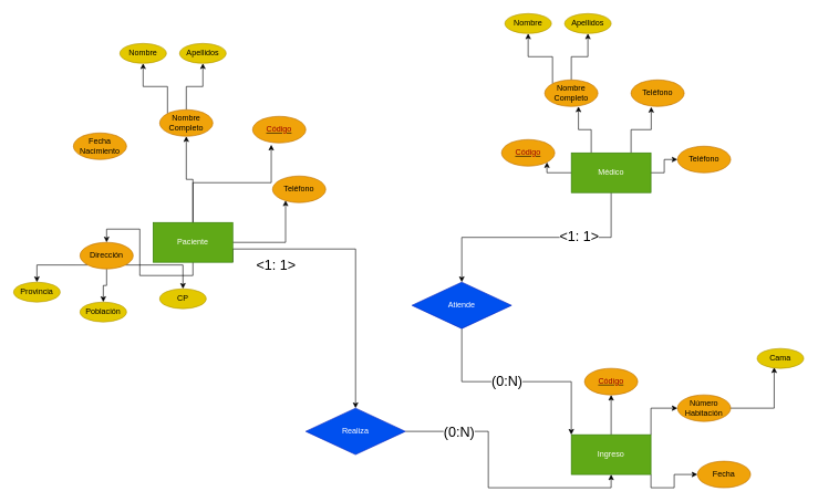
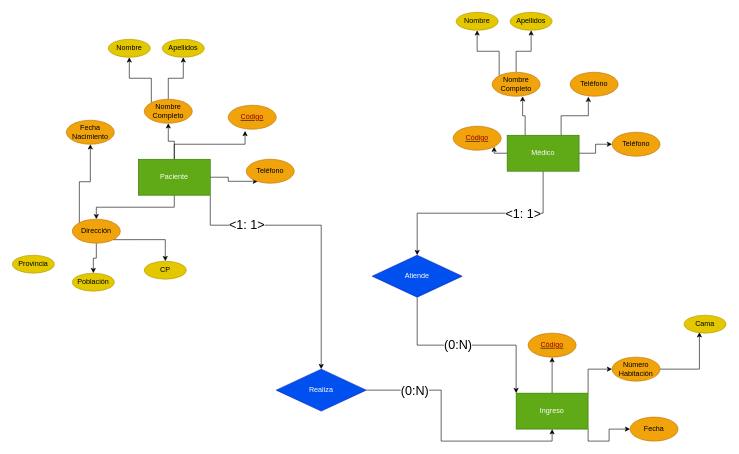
  <mxCell id="0" />
  <mxCell id="1" parent="0" />
  <mxCell id="2" style="edgeStyle=orthogonalEdgeStyle;rounded=0;orthogonalLoop=1;jettySize=auto;html=1;exitX=0.5;exitY=0;exitDx=0;exitDy=0;entryX=0.5;entryY=1;entryDx=0;entryDy=0;" edge="1" parent="1" source="8" target="11"><mxGeometry relative="1" as="geometry" /></mxCell>
  <mxCell id="3" style="edgeStyle=orthogonalEdgeStyle;rounded=0;orthogonalLoop=1;jettySize=auto;html=1;exitX=0.5;exitY=0;exitDx=0;exitDy=0;entryX=0.35;entryY=1.07;entryDx=0;entryDy=0;entryPerimeter=0;" edge="1" parent="1" source="8" target="12"><mxGeometry relative="1" as="geometry" /></mxCell>
  <mxCell id="4" style="edgeStyle=orthogonalEdgeStyle;rounded=0;orthogonalLoop=1;jettySize=auto;html=1;exitX=1;exitY=0.5;exitDx=0;exitDy=0;entryX=0.245;entryY=0.92;entryDx=0;entryDy=0;entryPerimeter=0;" edge="1" parent="1" source="8" target="14"><mxGeometry relative="1" as="geometry" /></mxCell>
  <mxCell id="5" style="edgeStyle=orthogonalEdgeStyle;rounded=0;orthogonalLoop=1;jettySize=auto;html=1;exitX=0.5;exitY=1;exitDx=0;exitDy=0;entryX=0.5;entryY=0;entryDx=0;entryDy=0;" edge="1" parent="1" source="8" target="26"><mxGeometry relative="1" as="geometry" /></mxCell>
  <mxCell id="6" style="edgeStyle=orthogonalEdgeStyle;rounded=0;orthogonalLoop=1;jettySize=auto;html=1;exitX=1;exitY=1;exitDx=0;exitDy=0;entryX=0.5;entryY=0;entryDx=0;entryDy=0;" edge="1" parent="1" source="8" target="49"><mxGeometry relative="1" as="geometry"><Array as="points"><mxPoint x="350" y="375" /><mxPoint x="535" y="375" /></Array></mxGeometry></mxCell>
  <mxCell id="7" value="&amp;lt;1: 1&amp;gt;" style="edgeLabel;html=1;align=center;verticalAlign=middle;resizable=0;points=[];fontSize=21;fontColor=#000000;labelBackgroundColor=#FFFFFF;" vertex="1" connectable="0" parent="6"><mxGeometry x="-0.894" relative="1" as="geometry"><mxPoint x="60" y="23" as="offset" /></mxGeometry></mxCell>
- <mxCell id="8" value="Paciente" style="rounded=0;whiteSpace=wrap;html=1;fillColor=#60a917;fontColor=#ffffff;strokeColor=#2D7600;" vertex="1" parent="1"><mxGeometry x="230" y="335" width="120" height="60" as="geometry" /></mxCell>
+ <mxCell id="8" value="Paciente" style="rounded=0;whiteSpace=wrap;html=1;fillColor=#60a917;fontColor=#ffffff;strokeColor=#2D7600;" vertex="1" parent="1"><mxGeometry x="230" y="265" width="120" height="60" as="geometry" /></mxCell>
  <mxCell id="9" style="edgeStyle=orthogonalEdgeStyle;rounded=0;orthogonalLoop=1;jettySize=auto;html=1;exitX=0.5;exitY=0;exitDx=0;exitDy=0;entryX=0.5;entryY=1;entryDx=0;entryDy=0;" edge="1" parent="1" source="11" target="16"><mxGeometry relative="1" as="geometry" /></mxCell>
  <mxCell id="10" style="edgeStyle=orthogonalEdgeStyle;rounded=0;orthogonalLoop=1;jettySize=auto;html=1;exitX=0;exitY=0;exitDx=0;exitDy=0;entryX=0.5;entryY=1;entryDx=0;entryDy=0;" edge="1" parent="1" source="11" target="15"><mxGeometry relative="1" as="geometry" /></mxCell>
  <mxCell id="11" value="Nombre Completo&lt;span id=&quot;docs-internal-guid-cd7be61e-7fff-5507-17a3-141dce97e145&quot;&gt;&lt;/span&gt;" style="ellipse;whiteSpace=wrap;html=1;fillColor=#f0a30a;fontColor=#000000;strokeColor=#BD7000;" vertex="1" parent="1"><mxGeometry x="240" y="165" width="80" height="40" as="geometry" /></mxCell>
  <mxCell id="12" value="&lt;u&gt;&lt;font color=&quot;#990000&quot;&gt;Código&lt;/font&gt;&lt;/u&gt;&lt;span id=&quot;docs-internal-guid-cd7be61e-7fff-5507-17a3-141dce97e145&quot;&gt;&lt;/span&gt;" style="ellipse;whiteSpace=wrap;html=1;fillColor=#f0a30a;fontColor=#000000;strokeColor=#BD7000;" vertex="1" parent="1"><mxGeometry x="380" y="175" width="80" height="40" as="geometry" /></mxCell>
  <mxCell id="13" value="Fecha Nacimiento&lt;span id=&quot;docs-internal-guid-cd7be61e-7fff-5507-17a3-141dce97e145&quot;&gt;&lt;/span&gt;" style="ellipse;whiteSpace=wrap;html=1;fillColor=#f0a30a;fontColor=#000000;strokeColor=#BD7000;" vertex="1" parent="1"><mxGeometry x="110" y="200" width="80" height="40" as="geometry" /></mxCell>
  <mxCell id="14" value="Teléfono&lt;span id=&quot;docs-internal-guid-cd7be61e-7fff-5507-17a3-141dce97e145&quot;&gt;&lt;/span&gt;" style="ellipse;whiteSpace=wrap;html=1;fillColor=#f0a30a;fontColor=#000000;strokeColor=#BD7000;" vertex="1" parent="1"><mxGeometry x="410" y="265" width="80" height="40" as="geometry" /></mxCell>
  <mxCell id="15" value="Nombre&lt;span id=&quot;docs-internal-guid-cd7be61e-7fff-5507-17a3-141dce97e145&quot;&gt;&lt;/span&gt;" style="ellipse;whiteSpace=wrap;html=1;fillColor=#e3c800;fontColor=#000000;strokeColor=#B09500;" vertex="1" parent="1"><mxGeometry x="180" y="65" width="70" height="30" as="geometry" /></mxCell>
  <mxCell id="16" value="Apellidos&lt;span id=&quot;docs-internal-guid-cd7be61e-7fff-5507-17a3-141dce97e145&quot;&gt;&lt;/span&gt;" style="ellipse;whiteSpace=wrap;html=1;fillColor=#e3c800;fontColor=#000000;strokeColor=#B09500;" vertex="1" parent="1"><mxGeometry x="270" y="65" width="70" height="30" as="geometry" /></mxCell>
  <mxCell id="17" style="edgeStyle=orthogonalEdgeStyle;rounded=0;orthogonalLoop=1;jettySize=auto;html=1;exitX=0;exitY=0.5;exitDx=0;exitDy=0;entryX=1;entryY=1;entryDx=0;entryDy=0;" edge="1" parent="1" source="22" target="34"><mxGeometry relative="1" as="geometry" /></mxCell>
  <mxCell id="18" style="edgeStyle=orthogonalEdgeStyle;rounded=0;orthogonalLoop=1;jettySize=auto;html=1;exitX=0.25;exitY=0;exitDx=0;exitDy=0;entryX=0.635;entryY=1;entryDx=0;entryDy=0;entryPerimeter=0;" edge="1" parent="1" source="22" target="32"><mxGeometry relative="1" as="geometry" /></mxCell>
  <mxCell id="19" style="edgeStyle=orthogonalEdgeStyle;rounded=0;orthogonalLoop=1;jettySize=auto;html=1;exitX=0.75;exitY=0;exitDx=0;exitDy=0;entryX=0.38;entryY=1.02;entryDx=0;entryDy=0;entryPerimeter=0;" edge="1" parent="1" source="22" target="35"><mxGeometry relative="1" as="geometry" /></mxCell>
  <mxCell id="20" style="edgeStyle=orthogonalEdgeStyle;rounded=0;orthogonalLoop=1;jettySize=auto;html=1;exitX=1;exitY=0.5;exitDx=0;exitDy=0;entryX=0;entryY=0.5;entryDx=0;entryDy=0;" edge="1" parent="1" source="22" target="33"><mxGeometry relative="1" as="geometry" /></mxCell>
  <mxCell id="21" style="edgeStyle=orthogonalEdgeStyle;rounded=0;orthogonalLoop=1;jettySize=auto;html=1;exitX=0.5;exitY=1;exitDx=0;exitDy=0;entryX=0.5;entryY=0;entryDx=0;entryDy=0;" edge="1" parent="1" source="22" target="51"><mxGeometry relative="1" as="geometry" /></mxCell>
- <mxCell id="22" value="Médico" style="rounded=0;whiteSpace=wrap;html=1;fillColor=#60a917;fontColor=#ffffff;strokeColor=#2D7600;" vertex="1" parent="1"><mxGeometry x="860" y="230" width="120" height="60" as="geometry" /></mxCell>
- <mxCell id="23" style="edgeStyle=orthogonalEdgeStyle;rounded=0;orthogonalLoop=1;jettySize=auto;html=1;exitX=0;exitY=1;exitDx=0;exitDy=0;" edge="1" parent="1" source="26" target="27"><mxGeometry relative="1" as="geometry" /></mxCell>
+ <mxCell id="22" value="Médico" style="rounded=0;whiteSpace=wrap;html=1;fillColor=#60a917;fontColor=#ffffff;strokeColor=#2D7600;" vertex="1" parent="1"><mxGeometry x="845" y="225" width="120" height="60" as="geometry" /></mxCell>
+ <mxCell id="23" style="edgeStyle=orthogonalEdgeStyle;rounded=0;orthogonalLoop=1;jettySize=auto;html=1;exitX=0;exitY=1;exitDx=0;exitDy=0;" edge="1" parent="1" source="26" target="13"><mxGeometry relative="1" as="geometry" /></mxCell>
  <mxCell id="24" style="edgeStyle=orthogonalEdgeStyle;rounded=0;orthogonalLoop=1;jettySize=auto;html=1;exitX=0.5;exitY=1;exitDx=0;exitDy=0;" edge="1" parent="1" source="26" target="29"><mxGeometry relative="1" as="geometry" /></mxCell>
  <mxCell id="25" style="edgeStyle=orthogonalEdgeStyle;rounded=0;orthogonalLoop=1;jettySize=auto;html=1;exitX=1;exitY=1;exitDx=0;exitDy=0;" edge="1" parent="1" source="26" target="28"><mxGeometry relative="1" as="geometry" /></mxCell>
  <mxCell id="26" value="Dirección&lt;span id=&quot;docs-internal-guid-cd7be61e-7fff-5507-17a3-141dce97e145&quot;&gt;&lt;/span&gt;" style="ellipse;whiteSpace=wrap;html=1;fillColor=#f0a30a;fontColor=#000000;strokeColor=#BD7000;" vertex="1" parent="1"><mxGeometry x="120" y="365" width="80" height="40" as="geometry" /></mxCell>
  <mxCell id="27" value="Provincia&lt;span id=&quot;docs-internal-guid-cd7be61e-7fff-5507-17a3-141dce97e145&quot;&gt;&lt;/span&gt;" style="ellipse;whiteSpace=wrap;html=1;fillColor=#e3c800;fontColor=#000000;strokeColor=#B09500;" vertex="1" parent="1"><mxGeometry x="20" y="425" width="70" height="30" as="geometry" /></mxCell>
  <mxCell id="28" value="CP&lt;span id=&quot;docs-internal-guid-cd7be61e-7fff-5507-17a3-141dce97e145&quot;&gt;&lt;/span&gt;" style="ellipse;whiteSpace=wrap;html=1;fillColor=#e3c800;fontColor=#000000;strokeColor=#B09500;" vertex="1" parent="1"><mxGeometry x="240" y="435" width="70" height="30" as="geometry" /></mxCell>
  <mxCell id="29" value="Población&lt;span id=&quot;docs-internal-guid-cd7be61e-7fff-5507-17a3-141dce97e145&quot;&gt;&lt;/span&gt;" style="ellipse;whiteSpace=wrap;html=1;fillColor=#e3c800;fontColor=#000000;strokeColor=#B09500;" vertex="1" parent="1"><mxGeometry x="120" y="455" width="70" height="30" as="geometry" /></mxCell>
  <mxCell id="30" style="edgeStyle=orthogonalEdgeStyle;rounded=0;orthogonalLoop=1;jettySize=auto;html=1;exitX=0;exitY=0;exitDx=0;exitDy=0;entryX=0.5;entryY=1;entryDx=0;entryDy=0;" edge="1" parent="1" source="32" target="36"><mxGeometry relative="1" as="geometry" /></mxCell>
  <mxCell id="31" style="edgeStyle=orthogonalEdgeStyle;rounded=0;orthogonalLoop=1;jettySize=auto;html=1;exitX=0.5;exitY=0;exitDx=0;exitDy=0;entryX=0.5;entryY=1;entryDx=0;entryDy=0;" edge="1" parent="1" source="32" target="37"><mxGeometry relative="1" as="geometry" /></mxCell>
  <mxCell id="32" value="Nombre Completo&lt;span id=&quot;docs-internal-guid-cd7be61e-7fff-5507-17a3-141dce97e145&quot;&gt;&lt;/span&gt;" style="ellipse;whiteSpace=wrap;html=1;fillColor=#f0a30a;fontColor=#000000;strokeColor=#BD7000;" vertex="1" parent="1"><mxGeometry x="820" y="120" width="80" height="40" as="geometry" /></mxCell>
  <mxCell id="33" value="Teléfono&lt;span id=&quot;docs-internal-guid-cd7be61e-7fff-5507-17a3-141dce97e145&quot;&gt;&lt;/span&gt;" style="ellipse;whiteSpace=wrap;html=1;fillColor=#f0a30a;fontColor=#000000;strokeColor=#BD7000;" vertex="1" parent="1"><mxGeometry x="1020" y="220" width="80" height="40" as="geometry" /></mxCell>
  <mxCell id="34" value="&lt;u&gt;&lt;font color=&quot;#990000&quot;&gt;Código&lt;/font&gt;&lt;/u&gt;" style="ellipse;whiteSpace=wrap;html=1;fillColor=#f0a30a;fontColor=#000000;strokeColor=#BD7000;" vertex="1" parent="1"><mxGeometry x="755" y="210" width="80" height="40" as="geometry" /></mxCell>
  <mxCell id="35" value="Teléfono&lt;span id=&quot;docs-internal-guid-cd7be61e-7fff-5507-17a3-141dce97e145&quot;&gt;&lt;/span&gt;" style="ellipse;whiteSpace=wrap;html=1;fillColor=#f0a30a;fontColor=#000000;strokeColor=#BD7000;" vertex="1" parent="1"><mxGeometry x="950" y="120" width="80" height="40" as="geometry" /></mxCell>
  <mxCell id="36" value="Nombre&lt;span id=&quot;docs-internal-guid-cd7be61e-7fff-5507-17a3-141dce97e145&quot;&gt;&lt;/span&gt;" style="ellipse;whiteSpace=wrap;html=1;fillColor=#e3c800;fontColor=#000000;strokeColor=#B09500;" vertex="1" parent="1"><mxGeometry x="760" y="20" width="70" height="30" as="geometry" /></mxCell>
  <mxCell id="37" value="Apellidos&lt;span id=&quot;docs-internal-guid-cd7be61e-7fff-5507-17a3-141dce97e145&quot;&gt;&lt;/span&gt;" style="ellipse;whiteSpace=wrap;html=1;fillColor=#e3c800;fontColor=#000000;strokeColor=#B09500;" vertex="1" parent="1"><mxGeometry x="850" y="20" width="70" height="30" as="geometry" /></mxCell>
  <mxCell id="38" style="edgeStyle=orthogonalEdgeStyle;rounded=0;orthogonalLoop=1;jettySize=auto;html=1;exitX=0.5;exitY=0;exitDx=0;exitDy=0;entryX=0.5;entryY=1;entryDx=0;entryDy=0;" edge="1" parent="1" source="41" target="42"><mxGeometry relative="1" as="geometry" /></mxCell>
  <mxCell id="39" style="edgeStyle=orthogonalEdgeStyle;rounded=0;orthogonalLoop=1;jettySize=auto;html=1;exitX=1;exitY=0;exitDx=0;exitDy=0;entryX=0;entryY=0.5;entryDx=0;entryDy=0;" edge="1" parent="1" source="41" target="44"><mxGeometry relative="1" as="geometry" /></mxCell>
  <mxCell id="40" style="edgeStyle=orthogonalEdgeStyle;rounded=0;orthogonalLoop=1;jettySize=auto;html=1;exitX=1;exitY=1;exitDx=0;exitDy=0;entryX=0;entryY=0.5;entryDx=0;entryDy=0;" edge="1" parent="1" source="41" target="45"><mxGeometry relative="1" as="geometry" /></mxCell>
  <mxCell id="41" value="Ingreso" style="rounded=0;whiteSpace=wrap;html=1;fillColor=#60a917;fontColor=#ffffff;strokeColor=#2D7600;" vertex="1" parent="1"><mxGeometry x="860" y="655" width="120" height="60" as="geometry" /></mxCell>
  <mxCell id="42" value="&lt;u&gt;&lt;font color=&quot;#990000&quot;&gt;Código&lt;/font&gt;&lt;/u&gt;&lt;span id=&quot;docs-internal-guid-cd7be61e-7fff-5507-17a3-141dce97e145&quot;&gt;&lt;/span&gt;" style="ellipse;whiteSpace=wrap;html=1;fillColor=#f0a30a;fontColor=#000000;strokeColor=#BD7000;" vertex="1" parent="1"><mxGeometry x="880" y="555" width="80" height="40" as="geometry" /></mxCell>
  <mxCell id="43" style="edgeStyle=orthogonalEdgeStyle;rounded=0;orthogonalLoop=1;jettySize=auto;html=1;exitX=1;exitY=0.5;exitDx=0;exitDy=0;entryX=0.366;entryY=0.947;entryDx=0;entryDy=0;entryPerimeter=0;" edge="1" parent="1" source="44" target="46"><mxGeometry relative="1" as="geometry" /></mxCell>
  <mxCell id="44" value="Número Habitación&lt;span id=&quot;docs-internal-guid-cd7be61e-7fff-5507-17a3-141dce97e145&quot;&gt;&lt;/span&gt;" style="ellipse;whiteSpace=wrap;html=1;fillColor=#f0a30a;fontColor=#000000;strokeColor=#BD7000;" vertex="1" parent="1"><mxGeometry x="1020" y="595" width="80" height="40" as="geometry" /></mxCell>
  <mxCell id="45" value="Fecha" style="ellipse;whiteSpace=wrap;html=1;fillColor=#f0a30a;fontColor=#000000;strokeColor=#BD7000;" vertex="1" parent="1"><mxGeometry x="1050" y="695" width="80" height="40" as="geometry" /></mxCell>
  <mxCell id="46" value="Cama&lt;span id=&quot;docs-internal-guid-cd7be61e-7fff-5507-17a3-141dce97e145&quot;&gt;&lt;/span&gt;" style="ellipse;whiteSpace=wrap;html=1;fillColor=#e3c800;fontColor=#000000;strokeColor=#B09500;" vertex="1" parent="1"><mxGeometry x="1140" y="525" width="70" height="30" as="geometry" /></mxCell>
  <mxCell id="47" style="edgeStyle=orthogonalEdgeStyle;rounded=0;orthogonalLoop=1;jettySize=auto;html=1;exitX=1;exitY=0.5;exitDx=0;exitDy=0;entryX=0.5;entryY=1;entryDx=0;entryDy=0;" edge="1" parent="1" source="49" target="41"><mxGeometry relative="1" as="geometry" /></mxCell>
  <mxCell id="48" value="(0:N)" style="edgeLabel;html=1;align=center;verticalAlign=middle;resizable=0;points=[];fontSize=21;labelBackgroundColor=#FFFFFF;fontColor=#000000;" vertex="1" connectable="0" parent="47"><mxGeometry x="-0.244" y="2" relative="1" as="geometry"><mxPoint x="-47" y="-32" as="offset" /></mxGeometry></mxCell>
  <mxCell id="49" value="Realiza" style="rhombus;whiteSpace=wrap;html=1;fillColor=#0050ef;fontColor=#ffffff;strokeColor=#001DBC;" vertex="1" parent="1"><mxGeometry x="460" y="615" width="150" height="70" as="geometry" /></mxCell>
  <mxCell id="50" style="edgeStyle=orthogonalEdgeStyle;rounded=0;orthogonalLoop=1;jettySize=auto;html=1;exitX=0.5;exitY=1;exitDx=0;exitDy=0;entryX=0;entryY=0;entryDx=0;entryDy=0;" edge="1" parent="1" source="51" target="41"><mxGeometry relative="1" as="geometry" /></mxCell>
  <mxCell id="51" value="Atiende" style="rhombus;whiteSpace=wrap;html=1;fillColor=#0050ef;fontColor=#ffffff;strokeColor=#001DBC;" vertex="1" parent="1"><mxGeometry x="620" y="425" width="150" height="70" as="geometry" /></mxCell>
  <mxCell id="52" value="(0:N)" style="edgeLabel;html=1;align=center;verticalAlign=middle;resizable=0;points=[];fontSize=21;labelBackgroundColor=#FFFFFF;fontColor=#000000;" vertex="1" connectable="0" parent="1"><mxGeometry x="695.004" y="697" as="geometry"><mxPoint x="67" y="-124" as="offset" /></mxGeometry></mxCell>
  <mxCell id="53" value="&amp;lt;1: 1&amp;gt;" style="edgeLabel;html=1;align=center;verticalAlign=middle;resizable=0;points=[];fontSize=21;fontColor=#000000;labelBackgroundColor=#FFFFFF;" vertex="1" connectable="0" parent="1"><mxGeometry x="639.995" y="338" as="geometry"><mxPoint x="232" y="17" as="offset" /></mxGeometry></mxCell>
